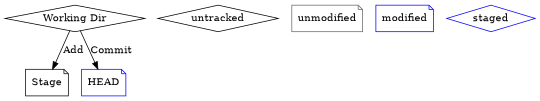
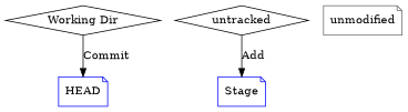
  digraph {
    node [color=black shape=note]
    edge [style=solid]
    n1 [label="Working Dir" shape=diamond]
-   Stage
+   Stage [color=blue]
    HEAD [color=blue]
    untracked [shape=diamond]
    unmodified [color=gray40]
-   modified [color=blue]
-   staged [color=blue shape=diamond]
-   n1 -> Stage [label=Add]
+   untracked -> Stage [label=Add]
    n1 -> HEAD [label=Commit]
  }
